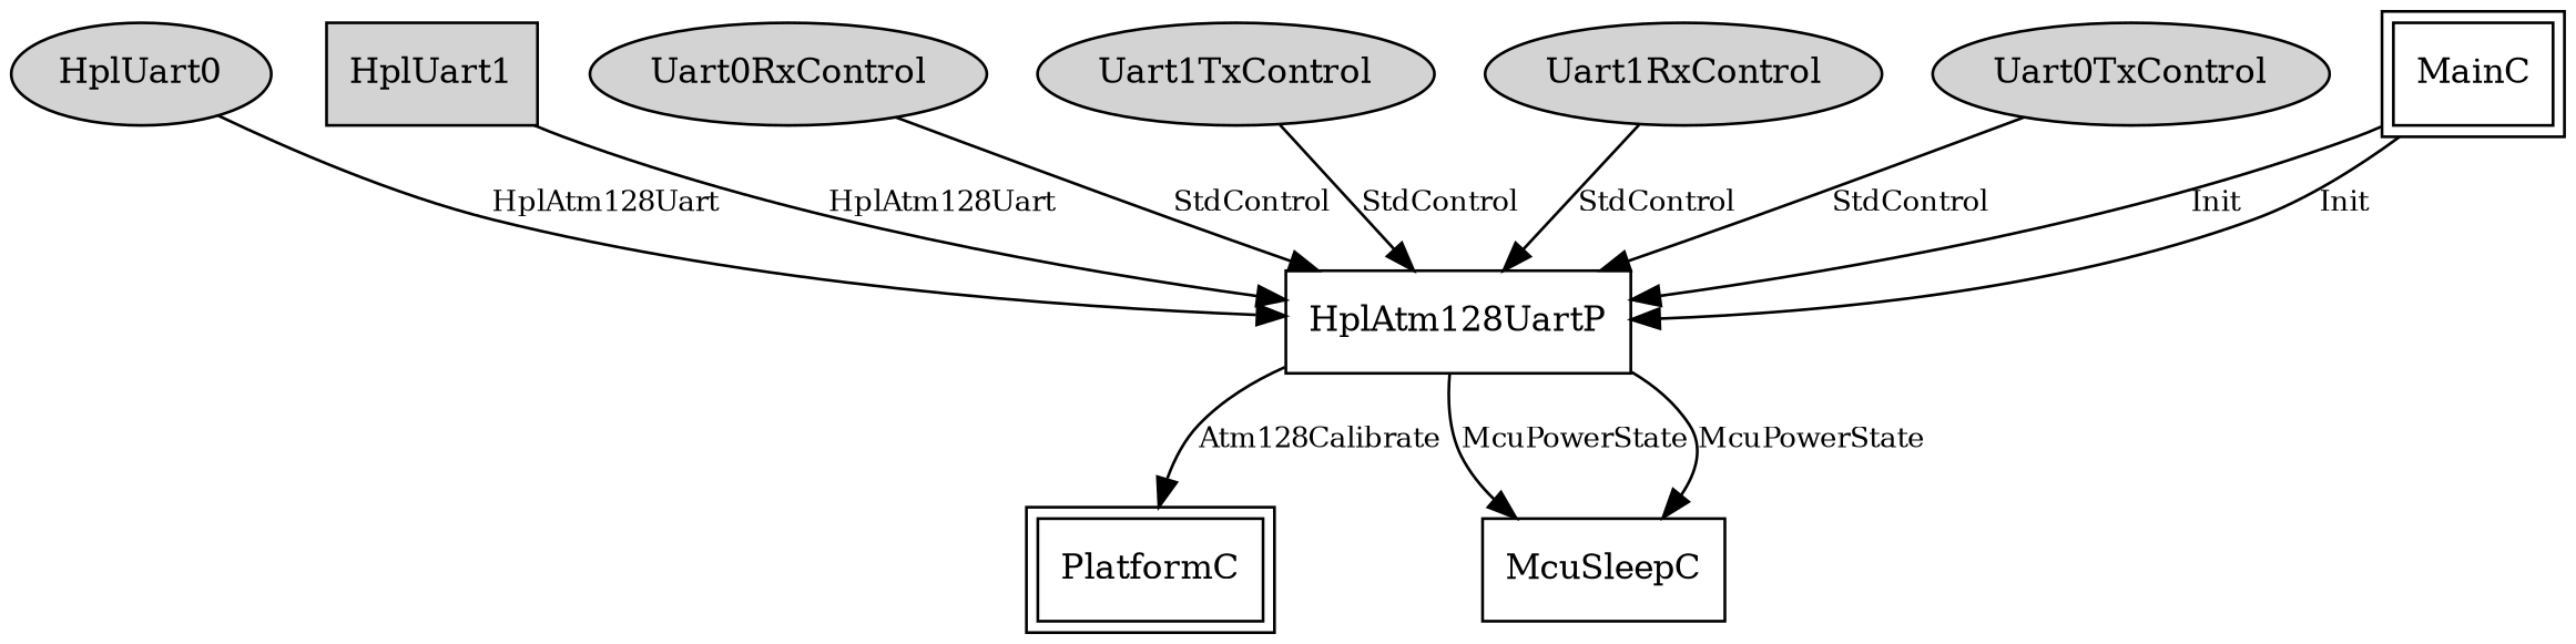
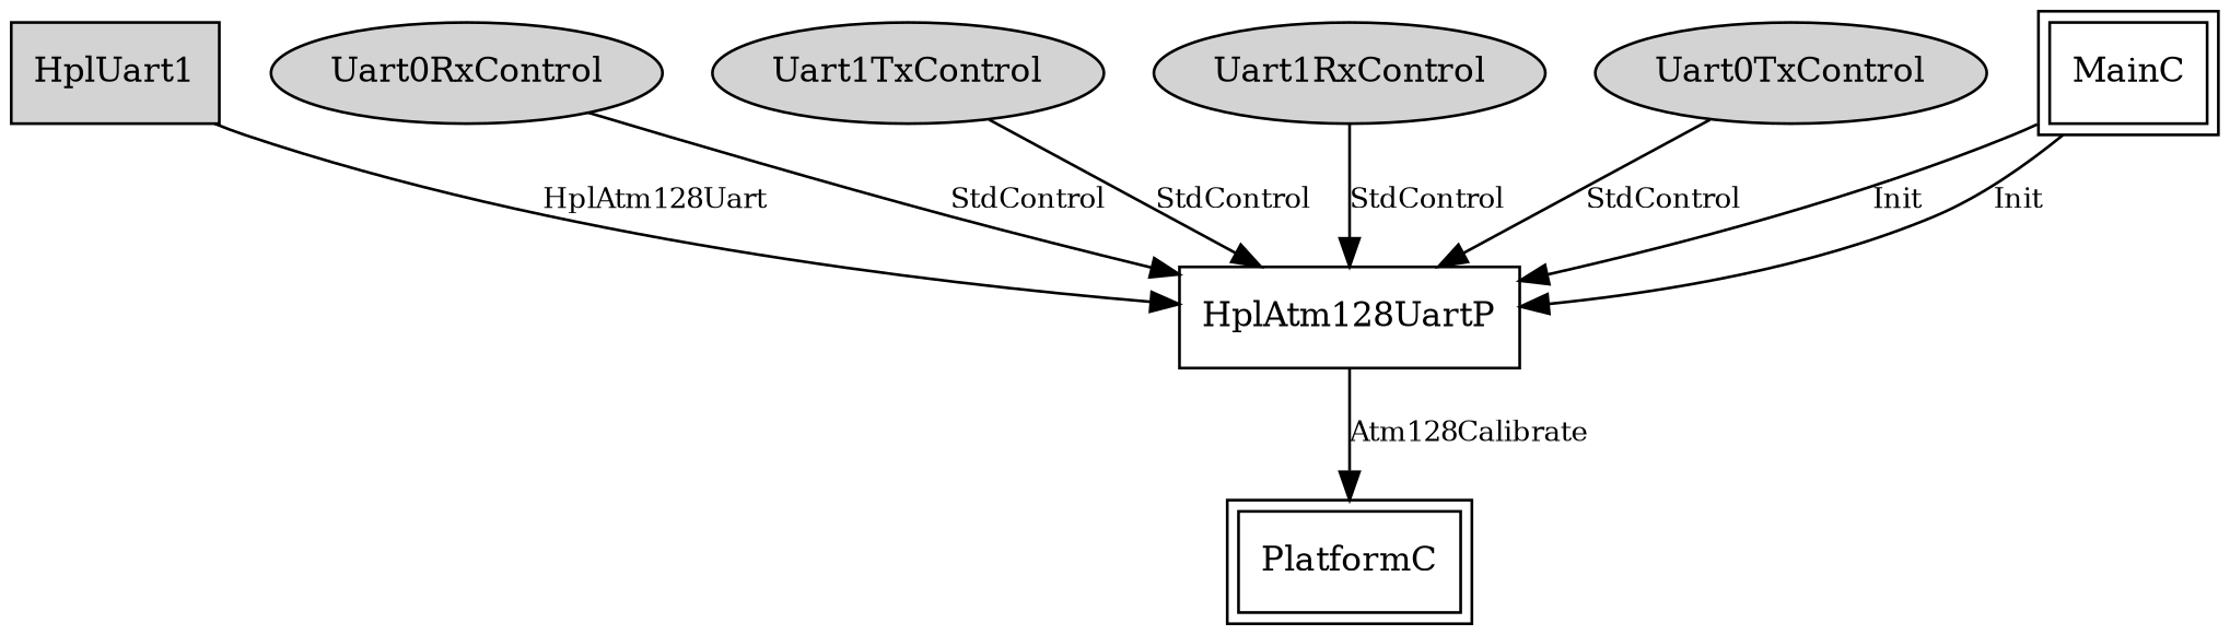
  digraph {
    node [fontsize=12 shape=ellipse style=filled]
    edge [fontsize=10]
-   n1 [label=HplUart0]
    HplAtm128UartP [shape=box style=""]
    PlatformC [peripheries=2 shape=box style=""]
-   McuSleepC [shape=box style=""]
    n5 [label=HplUart1 shape=box]
    n6 [label=Uart0RxControl]
    n7 [label=Uart1TxControl]
    n8 [label=Uart1RxControl]
    n9 [label=Uart0TxControl]
    MainC [peripheries=2 shape=box style=""]
-   n1 -> HplAtm128UartP [label=HplAtm128Uart]
    HplAtm128UartP -> PlatformC [label=Atm128Calibrate]
-   HplAtm128UartP -> McuSleepC [label=McuPowerState]
-   HplAtm128UartP -> McuSleepC [label=McuPowerState]
    n5 -> HplAtm128UartP [label=HplAtm128Uart]
    n6 -> HplAtm128UartP [label=StdControl]
    n7 -> HplAtm128UartP [label=StdControl]
    n8 -> HplAtm128UartP [label=StdControl]
    n9 -> HplAtm128UartP [label=StdControl]
    MainC -> HplAtm128UartP [label=Init]
    MainC -> HplAtm128UartP [label=Init]
  }
